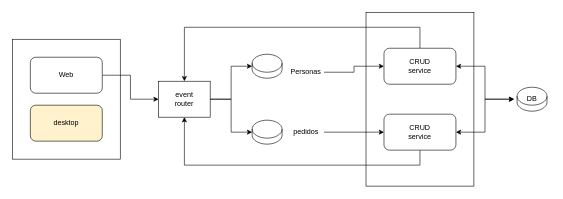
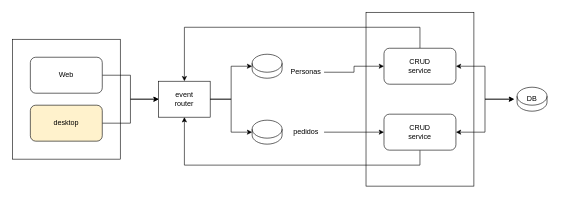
  <mxCell id="0" />
  <mxCell id="1" parent="0" />
  <mxCell id="2" value="" style="rounded=0;whiteSpace=wrap;html=1;" vertex="1" parent="1"><mxGeometry x="610" y="20" width="180" height="290" as="geometry" /></mxCell>
  <mxCell id="3" value="" style="rounded=0;whiteSpace=wrap;html=1;" vertex="1" parent="1"><mxGeometry x="20" y="65" width="180" height="200" as="geometry" /></mxCell>
  <mxCell id="4" style="edgeStyle=orthogonalEdgeStyle;rounded=0;orthogonalLoop=1;jettySize=auto;html=1;entryX=0;entryY=0.5;entryDx=0;entryDy=0;" edge="1" parent="1" source="5" target="8"><mxGeometry relative="1" as="geometry" /></mxCell>
  <mxCell id="5" value="Web" style="rounded=1;whiteSpace=wrap;html=1;" vertex="1" parent="1"><mxGeometry x="50" y="95" width="120" height="60" as="geometry" /></mxCell>
+ <mxCell id="6" style="edgeStyle=orthogonalEdgeStyle;rounded=0;orthogonalLoop=1;jettySize=auto;html=1;entryX=0;entryY=0.5;entryDx=0;entryDy=0;" edge="1" parent="1" source="7" target="8"><mxGeometry relative="1" as="geometry" /></mxCell>
  <mxCell id="7" value="desktop" style="rounded=1;whiteSpace=wrap;html=1;fillColor=#fff2cc;" vertex="1" parent="1"><mxGeometry x="50" y="175" width="120" height="60" as="geometry" /></mxCell>
  <mxCell id="8" value="event&lt;br&gt;router" style="rounded=0;whiteSpace=wrap;html=1;" vertex="1" parent="1"><mxGeometry x="264" y="135" width="86" height="60" as="geometry" /></mxCell>
  <mxCell id="9" value="" style="shape=cylinder3;whiteSpace=wrap;html=1;boundedLbl=1;backgroundOutline=1;size=15;" vertex="1" parent="1"><mxGeometry x="420" y="90" width="50" height="40" as="geometry" /></mxCell>
  <mxCell id="10" style="edgeStyle=orthogonalEdgeStyle;rounded=0;orthogonalLoop=1;jettySize=auto;html=1;entryX=0;entryY=0.5;entryDx=0;entryDy=0;" edge="1" parent="1" source="11" target="19"><mxGeometry relative="1" as="geometry" /></mxCell>
  <mxCell id="11" value="Personas" style="text;html=1;strokeColor=none;fillColor=none;align=center;verticalAlign=middle;whiteSpace=wrap;rounded=0;" vertex="1" parent="1"><mxGeometry x="480" y="105" width="60" height="30" as="geometry" /></mxCell>
  <mxCell id="12" value="" style="shape=cylinder3;whiteSpace=wrap;html=1;boundedLbl=1;backgroundOutline=1;size=15;" vertex="1" parent="1"><mxGeometry x="420" y="200" width="50" height="40" as="geometry" /></mxCell>
  <mxCell id="13" style="edgeStyle=orthogonalEdgeStyle;rounded=0;orthogonalLoop=1;jettySize=auto;html=1;entryX=0;entryY=0.5;entryDx=0;entryDy=0;" edge="1" parent="1" source="14" target="22"><mxGeometry relative="1" as="geometry" /></mxCell>
  <mxCell id="14" value="pedidos" style="text;html=1;strokeColor=none;fillColor=none;align=center;verticalAlign=middle;whiteSpace=wrap;rounded=0;" vertex="1" parent="1"><mxGeometry x="480" y="205" width="60" height="30" as="geometry" /></mxCell>
  <mxCell id="15" style="edgeStyle=orthogonalEdgeStyle;rounded=0;orthogonalLoop=1;jettySize=auto;html=1;entryX=0;entryY=0.5;entryDx=0;entryDy=0;entryPerimeter=0;" edge="1" parent="1" source="8" target="9"><mxGeometry relative="1" as="geometry" /></mxCell>
  <mxCell id="16" style="edgeStyle=orthogonalEdgeStyle;rounded=0;orthogonalLoop=1;jettySize=auto;html=1;entryX=0;entryY=0.5;entryDx=0;entryDy=0;entryPerimeter=0;" edge="1" parent="1" source="8" target="12"><mxGeometry relative="1" as="geometry" /></mxCell>
  <mxCell id="17" style="edgeStyle=orthogonalEdgeStyle;rounded=0;orthogonalLoop=1;jettySize=auto;html=1;entryX=0.5;entryY=0;entryDx=0;entryDy=0;" edge="1" parent="1" source="19" target="8"><mxGeometry relative="1" as="geometry"><Array as="points"><mxPoint x="700" y="45" /><mxPoint x="307" y="45" /></Array></mxGeometry></mxCell>
  <mxCell id="18" style="edgeStyle=orthogonalEdgeStyle;rounded=0;orthogonalLoop=1;jettySize=auto;html=1;entryX=0;entryY=0.5;entryDx=0;entryDy=0;startArrow=classic;startFill=1;" edge="1" parent="1" source="19" target="24"><mxGeometry relative="1" as="geometry" /></mxCell>
  <mxCell id="19" value="CRUD &lt;br&gt;service" style="rounded=1;whiteSpace=wrap;html=1;" vertex="1" parent="1"><mxGeometry x="640" y="80" width="120" height="60" as="geometry" /></mxCell>
  <mxCell id="20" style="edgeStyle=orthogonalEdgeStyle;rounded=0;orthogonalLoop=1;jettySize=auto;html=1;entryX=0.5;entryY=1;entryDx=0;entryDy=0;" edge="1" parent="1" source="22" target="8"><mxGeometry relative="1" as="geometry"><Array as="points"><mxPoint x="700" y="275" /><mxPoint x="307" y="275" /></Array></mxGeometry></mxCell>
  <mxCell id="21" style="edgeStyle=orthogonalEdgeStyle;rounded=0;orthogonalLoop=1;jettySize=auto;html=1;entryX=0;entryY=0.5;entryDx=0;entryDy=0;startArrow=classic;startFill=1;" edge="1" parent="1" source="22" target="24"><mxGeometry relative="1" as="geometry" /></mxCell>
  <mxCell id="22" value="CRUD &lt;br&gt;service" style="rounded=1;whiteSpace=wrap;html=1;" vertex="1" parent="1"><mxGeometry x="640" y="190" width="120" height="60" as="geometry" /></mxCell>
  <mxCell id="23" value="" style="shape=cylinder3;whiteSpace=wrap;html=1;boundedLbl=1;backgroundOutline=1;size=15;" vertex="1" parent="1"><mxGeometry x="862" y="145" width="50" height="40" as="geometry" /></mxCell>
  <mxCell id="24" value="DB" style="text;html=1;strokeColor=none;fillColor=none;align=center;verticalAlign=middle;whiteSpace=wrap;rounded=0;" vertex="1" parent="1"><mxGeometry x="857" y="150" width="60" height="30" as="geometry" /></mxCell>
